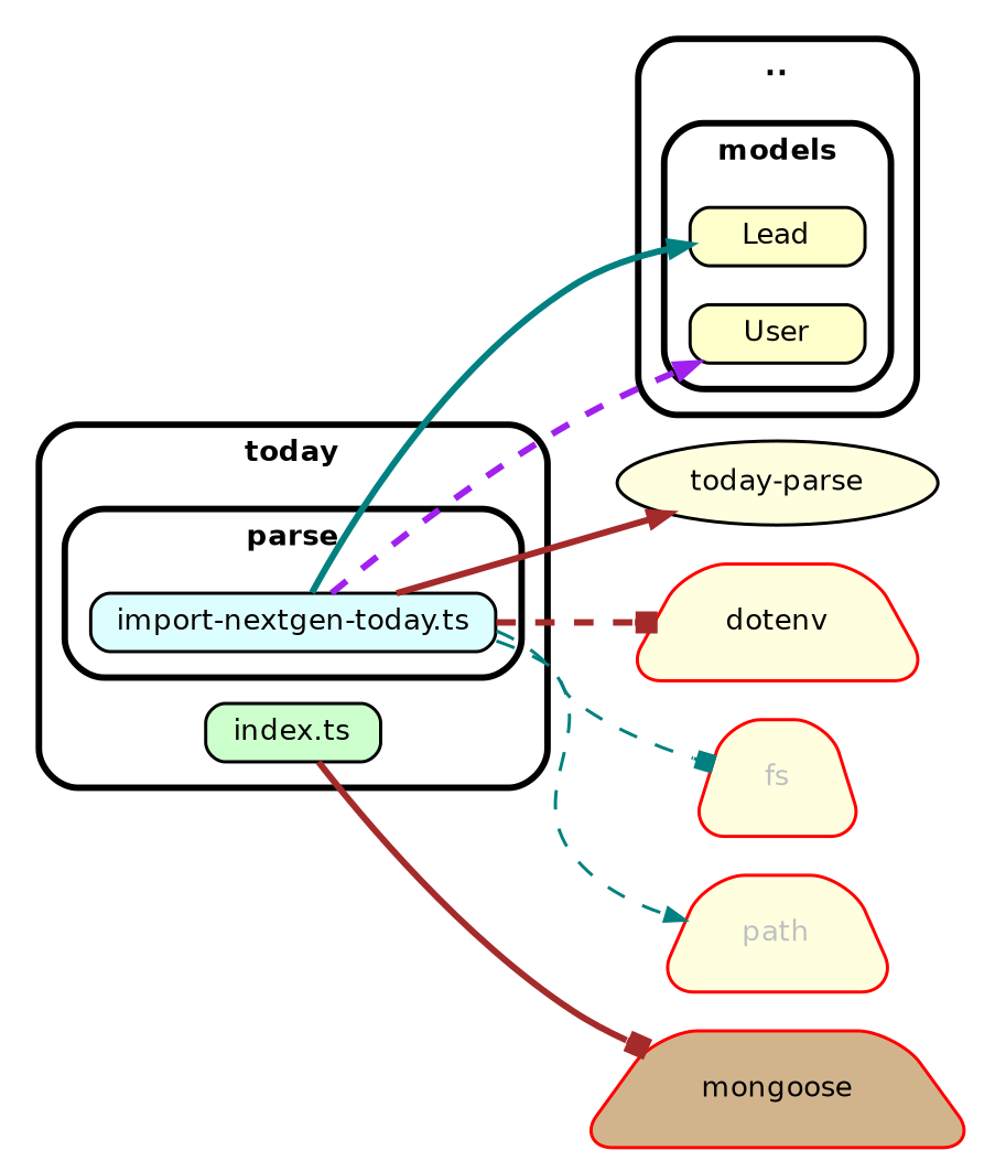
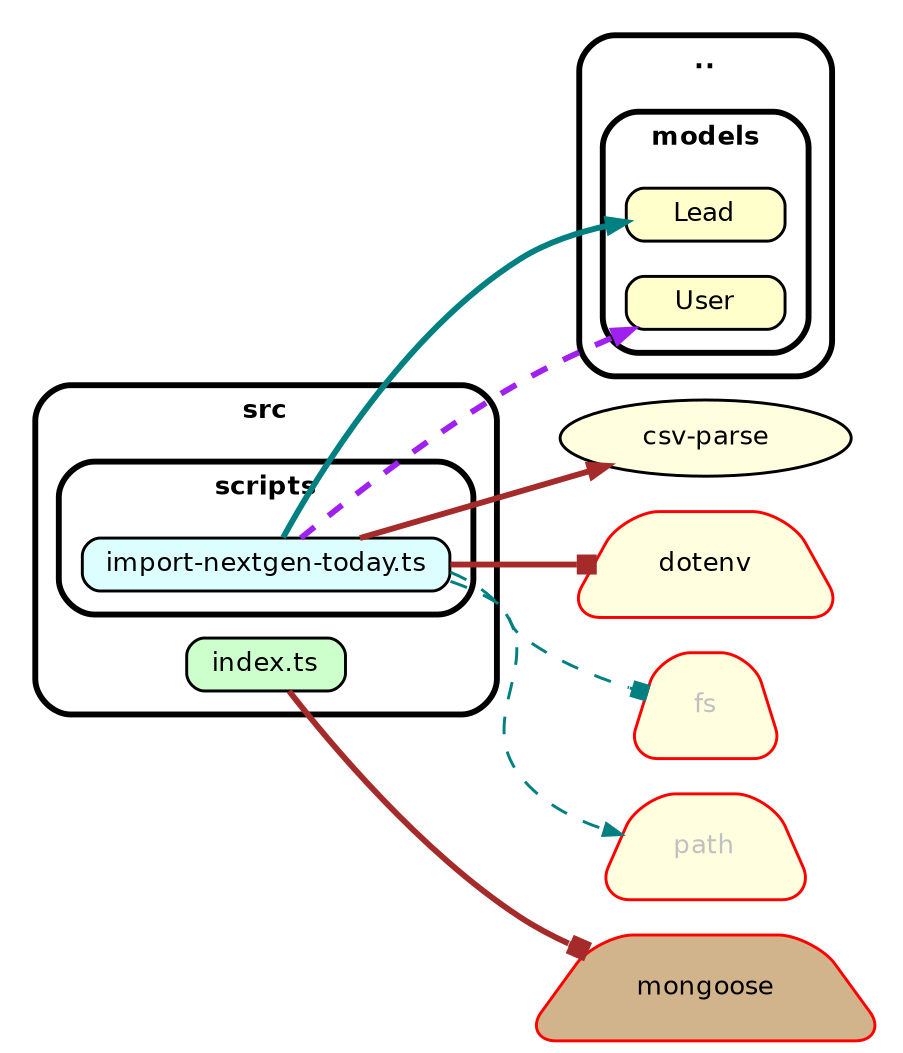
  strict digraph {
    compound=true
    fillcolor="#ffffff"
    fontname="Helvetica-bold"
    fontsize=9
    nodesep=0.16
    rankdir=LR
    ranksep=0.18
    splines=true
    style="rounded,bold,filled"
    node [color=black fillcolor=lightyellow fontcolor=black fontname=Helvetica fontsize=9 shape=box style="rounded, filled,filled"]
    edge [arrowhead=normal arrowsize=0.6 color=teal fontname=Helvetica fontsize=9 penwidth=2.0]
    n1 [fillcolor="#ffffcc" height=0.2 label=<Lead> style="rounded, filled"]
    n2 [fillcolor="#ffffcc" height=0.2 label=<User> style="rounded, filled"]
    n3 [fillcolor="#ddfeff" height=0.2 label=<import-nextgen-today.ts> style="rounded, filled"]
    n4 [fillcolor="#ccffcc" height=0.2 label=<index.ts> style="rounded, filled"]
-   n5 [height=0.2 label="today-parse" shape=ellipse]
+   n5 [height=0.2 label="csv-parse" shape=ellipse]
    n6 [color=red height=0.2 label=dotenv shape=trapezium]
    n7 [color=red fontcolor=grey height=0.2 label=fs shape=trapezium]
    n8 [color=red fontcolor=grey height=0.2 label=path shape=trapezium]
    n9 [color=red fillcolor=tan height=0.2 label=mongoose shape=trapezium]
    subgraph cluster_1 {
      label=".."
      subgraph cluster_2 {
        label=models
        n1
        n2
      }
    }
    subgraph cluster_3 {
-     label=today
+     label=src
      n4
      subgraph cluster_4 {
-       label=parse
+       label=scripts
        n3
      }
    }
    n3 -> n1
    n3 -> n2 [color=purple style=dashed]
    n3 -> n5 [color=brown]
-   n3 -> n6 [arrowhead=box color=brown style=dashed]
+   n3 -> n6 [arrowhead=box color=brown]
    n3 -> n7 [arrowhead=box penwidth=1.0 style=dashed]
    n3 -> n8 [penwidth=1.0 style=dashed]
    n4 -> n9 [arrowhead=box color=brown]
  }
